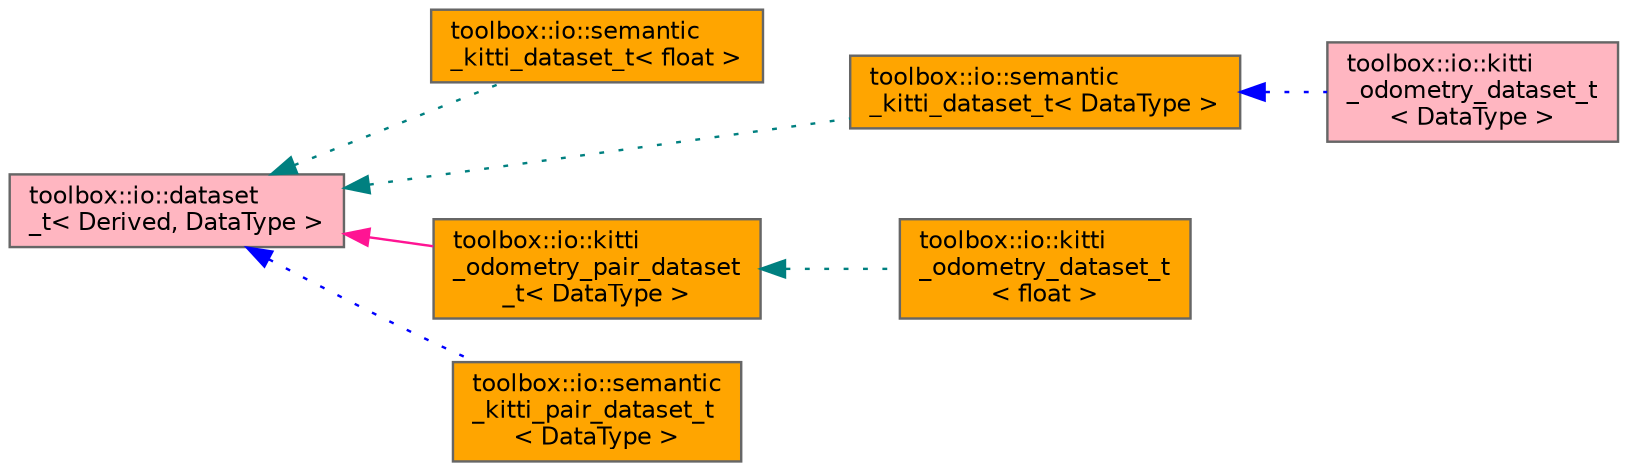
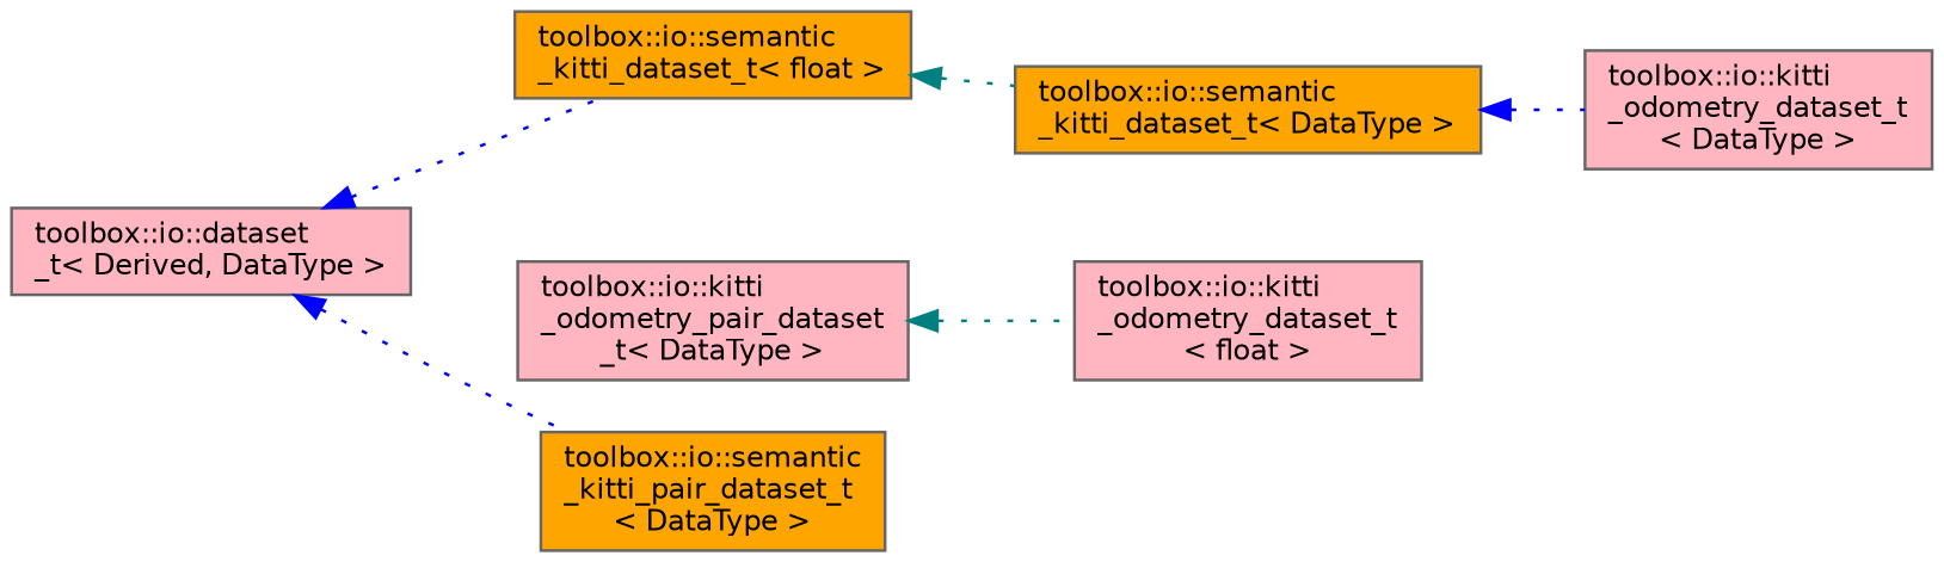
  digraph {
    rankdir=LR
    node [color=gray40 fillcolor=orange fontname=Helvetica fontsize=10 shape=box style=filled]
    edge [color=blue dir=back fontname=Helvetica fontsize=10 labelfontname=Helvetica labelfontsize=10 style=dotted]
    n1 [fillcolor=lightpink fontcolor=black height=0.2 label="toolbox::io::dataset\l_t\< Derived, DataType \>" width=0.4]
    n2 [height=0.2 label="toolbox::io::semantic\l_kitti_dataset_t\< float \>" width=0.4]
-   n3 [height=0.2 label="toolbox::io::kitti\l_odometry_pair_dataset\l_t\< DataType \>" width=0.4]
+   n3 [fillcolor=lightpink height=0.2 label="toolbox::io::kitti\l_odometry_pair_dataset\l_t\< DataType \>" width=0.4]
    n4 [height=0.2 label="toolbox::io::semantic\l_kitti_dataset_t\< DataType \>" width=0.4]
    n5 [height=0.2 label="toolbox::io::semantic\l_kitti_pair_dataset_t\l\< DataType \>" width=0.4]
-   n6 [height=0.2 label="toolbox::io::kitti\l_odometry_dataset_t\l\< float \>" width=0.4]
+   n6 [fillcolor=lightpink height=0.2 label="toolbox::io::kitti\l_odometry_dataset_t\l\< float \>" width=0.4]
    n7 [fillcolor=lightpink height=0.2 label="toolbox::io::kitti\l_odometry_dataset_t\l\< DataType \>" width=0.4]
-   n1 -> n2 [color=teal]
-   n1 -> n3 [color=deeppink style=solid]
-   n1 -> n4 [color=teal]
+   n1 -> n2
+   n2 -> n4 [color=teal]
    n1 -> n5
    n3 -> n6 [color=teal]
    n4 -> n7
  }
